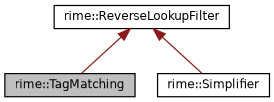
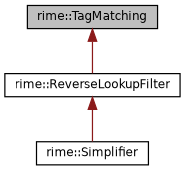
  digraph {
    node [color=black fillcolor=white fontname=Helvetica fontsize=10 shape=record style=filled]
    edge [color=firebrick4 dir=back fontname=Helvetica fontsize=10 labelfontname=Helvetica labelfontsize=10 style=solid]
    n1 [fillcolor=grey75 fontcolor=black height=0.2 label="rime::TagMatching" width=0.4]
    n2 [height=0.2 label="rime::ReverseLookupFilter" width=0.4]
    n3 [height=0.2 label="rime::Simplifier" width=0.4]
-   n2 -> n1
+   n1 -> n2
    n2 -> n3
  }
